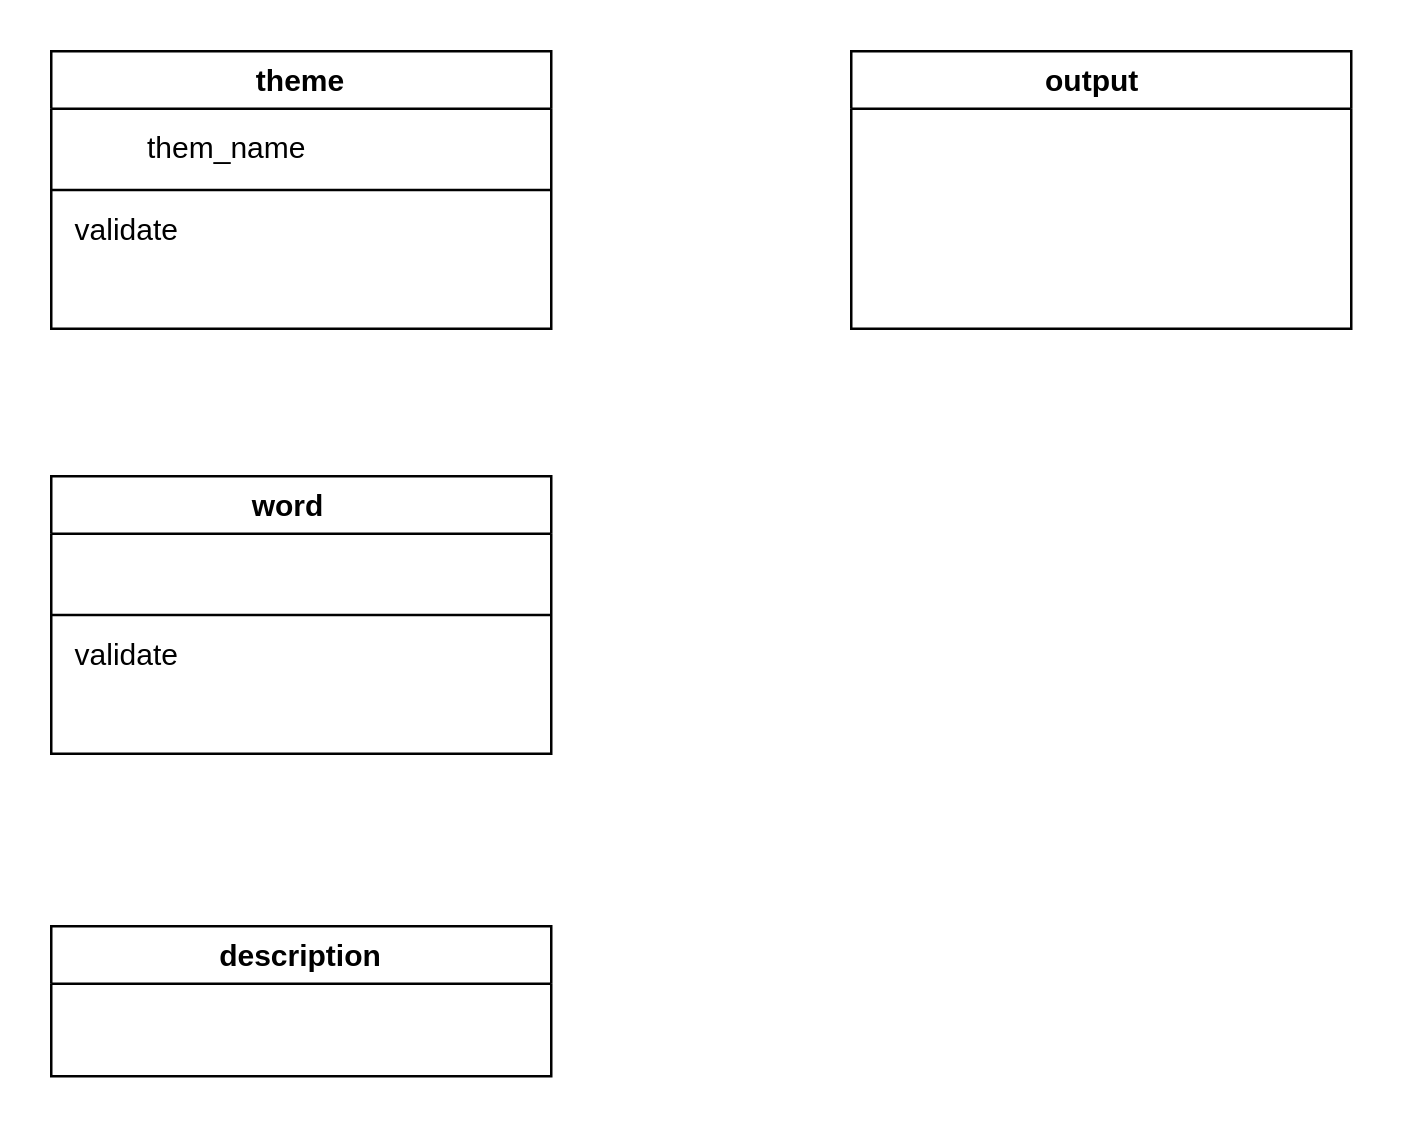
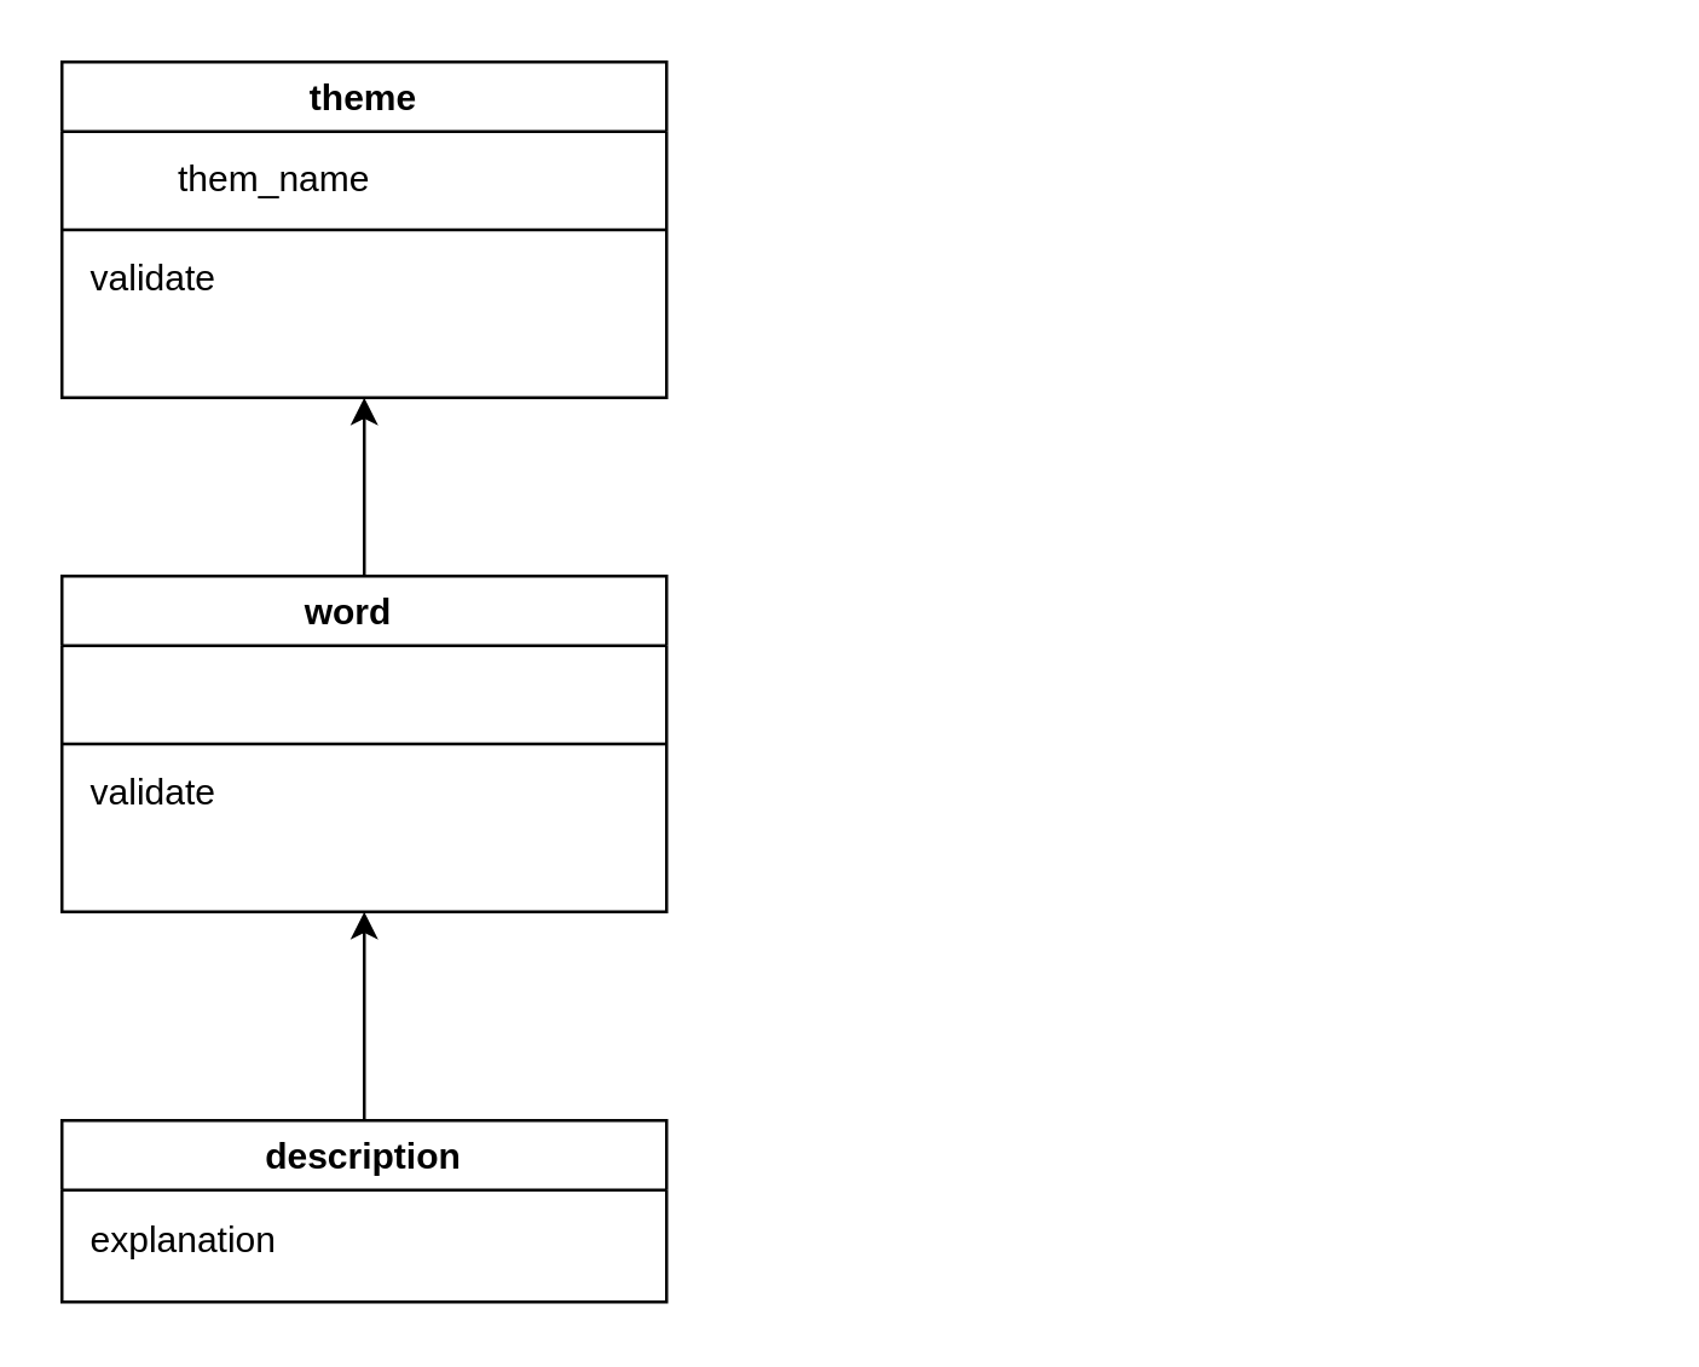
  <mxCell id="0" />
  <mxCell id="1" parent="0" />
  <mxCell id="2" value="theme" style="swimlane;" vertex="1" parent="1"><mxGeometry x="20" y="20" width="200" height="111" as="geometry"><mxRectangle x="31" y="89" width="70" height="23" as="alternateBounds" /></mxGeometry></mxCell>
  <mxCell id="3" value="them_name" style="text;html=1;align=center;verticalAlign=middle;resizable=0;points=[];autosize=1;strokeColor=none;fillColor=none;" vertex="1" parent="2"><mxGeometry x="30" y="29" width="80" height="20" as="geometry" /></mxCell>
  <mxCell id="4" value="validate&lt;br&gt;" style="text;html=1;align=center;verticalAlign=middle;resizable=0;points=[];autosize=1;strokeColor=none;fillColor=none;" vertex="1" parent="2"><mxGeometry y="62" width="60" height="20" as="geometry" /></mxCell>
  <mxCell id="5" value="" style="endArrow=none;html=1;rounded=0;entryX=0;entryY=0.5;entryDx=0;entryDy=0;exitX=1;exitY=0.5;exitDx=0;exitDy=0;" edge="1" parent="1" source="2" target="2"><mxGeometry width="50" height="50" relative="1" as="geometry"><mxPoint x="410" y="261" as="sourcePoint" /><mxPoint x="460" y="211" as="targetPoint" /></mxGeometry></mxCell>
+ <mxCell id="6" style="edgeStyle=orthogonalEdgeStyle;rounded=0;orthogonalLoop=1;jettySize=auto;html=1;exitX=0.5;exitY=0;exitDx=0;exitDy=0;entryX=0.5;entryY=1;entryDx=0;entryDy=0;" edge="1" parent="1" source="7" target="2"><mxGeometry relative="1" as="geometry" /></mxCell>
  <mxCell id="7" value="word   " style="swimlane;" vertex="1" parent="1"><mxGeometry x="20" y="190" width="200" height="111" as="geometry"><mxRectangle x="31" y="89" width="70" height="23" as="alternateBounds" /></mxGeometry></mxCell>
  <mxCell id="8" value="validate&lt;br&gt;" style="text;html=1;align=center;verticalAlign=middle;resizable=0;points=[];autosize=1;strokeColor=none;fillColor=none;" vertex="1" parent="7"><mxGeometry y="62" width="60" height="20" as="geometry" /></mxCell>
  <mxCell id="9" value="" style="endArrow=none;html=1;rounded=0;entryX=0;entryY=0.5;entryDx=0;entryDy=0;exitX=1;exitY=0.5;exitDx=0;exitDy=0;" edge="1" parent="1" source="7" target="7"><mxGeometry width="50" height="50" relative="1" as="geometry"><mxPoint x="230" y="85.5" as="sourcePoint" /><mxPoint x="30" y="85.5" as="targetPoint" /></mxGeometry></mxCell>
+ <mxCell id="10" style="edgeStyle=orthogonalEdgeStyle;rounded=0;orthogonalLoop=1;jettySize=auto;html=1;exitX=0.5;exitY=0;exitDx=0;exitDy=0;entryX=0.5;entryY=1;entryDx=0;entryDy=0;" edge="1" parent="1" source="11" target="7"><mxGeometry relative="1" as="geometry" /></mxCell>
  <mxCell id="11" value="description" style="swimlane;" vertex="1" parent="1"><mxGeometry x="20" y="370" width="200" height="60" as="geometry"><mxRectangle x="31" y="89" width="70" height="23" as="alternateBounds" /></mxGeometry></mxCell>
- <mxCell id="13" value="output  " style="swimlane;" vertex="1" parent="1"><mxGeometry x="340" y="20" width="200" height="111" as="geometry"><mxRectangle x="31" y="89" width="70" height="23" as="alternateBounds" /></mxGeometry></mxCell>
+ <mxCell id="12" value="explanation" style="text;html=1;align=center;verticalAlign=middle;resizable=0;points=[];autosize=1;strokeColor=none;fillColor=none;" vertex="1" parent="11"><mxGeometry y="30" width="80" height="20" as="geometry" /></mxCell>
